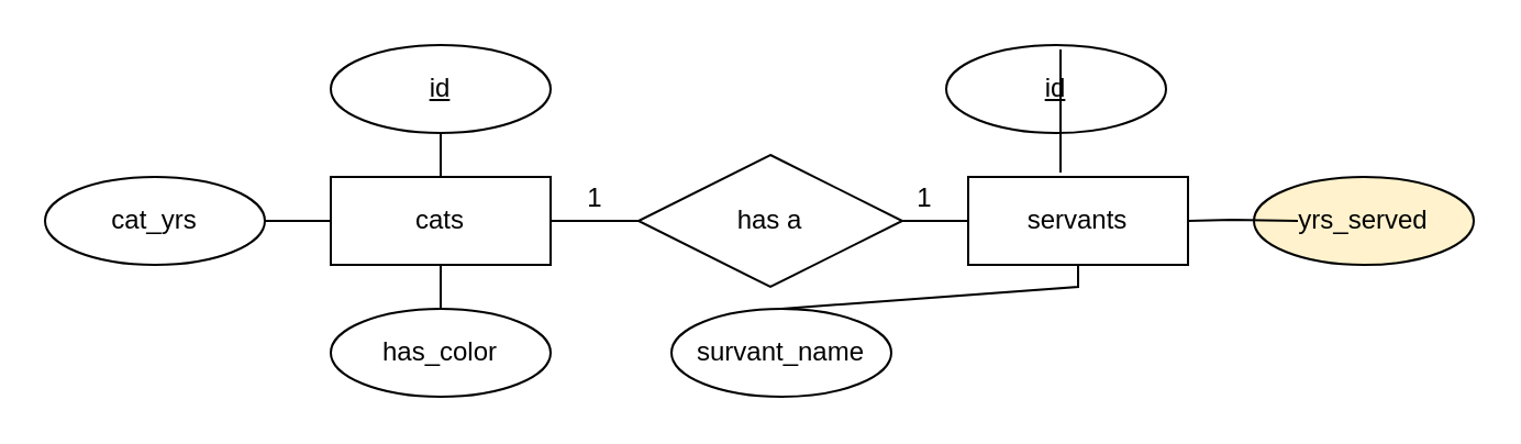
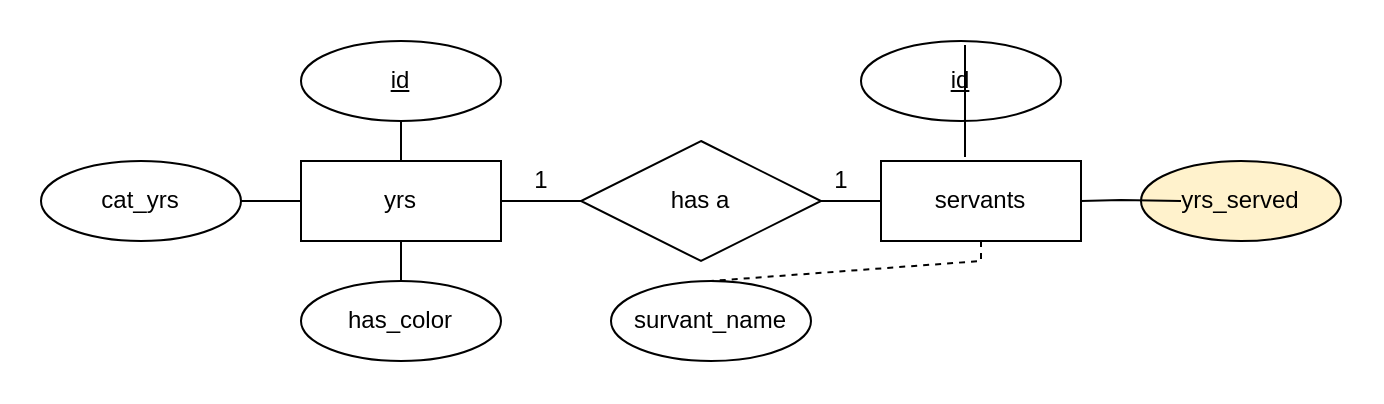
  <mxCell id="0" />
  <mxCell id="1" parent="0" />
  <mxCell id="2" value="&lt;u&gt;id&lt;/u&gt;" style="ellipse;whiteSpace=wrap;html=1;align=center;" vertex="1" parent="1"><mxGeometry x="150" y="20" width="100" height="40" as="geometry" /></mxCell>
- <mxCell id="3" value="cats" style="whiteSpace=wrap;html=1;align=center;" vertex="1" parent="1"><mxGeometry x="150" y="80" width="100" height="40" as="geometry" /></mxCell>
+ <mxCell id="3" value="yrs" style="whiteSpace=wrap;html=1;align=center;" vertex="1" parent="1"><mxGeometry x="150" y="80" width="100" height="40" as="geometry" /></mxCell>
  <mxCell id="4" value="" style="line;strokeWidth=1;rotatable=0;dashed=0;labelPosition=right;align=left;verticalAlign=middle;spacingTop=0;spacingLeft=6;points=[];portConstraint=eastwest;" vertex="1" parent="1"><mxGeometry x="80" y="95" width="70" height="10" as="geometry" /></mxCell>
  <mxCell id="5" value="" style="endArrow=none;html=1;rounded=0;entryX=0.5;entryY=0;entryDx=0;entryDy=0;startArrow=none;" edge="1" parent="1" source="20"><mxGeometry relative="1" as="geometry"><mxPoint x="200" y="120" as="sourcePoint" /><mxPoint x="200" y="170" as="targetPoint" /></mxGeometry></mxCell>
  <mxCell id="6" value="" style="endArrow=none;html=1;rounded=0;exitX=0.5;exitY=1;exitDx=0;exitDy=0;entryX=0.5;entryY=0;entryDx=0;entryDy=0;" edge="1" parent="1" source="2" target="3"><mxGeometry relative="1" as="geometry"><mxPoint x="130" y="50" as="sourcePoint" /><mxPoint x="290" y="50" as="targetPoint" /></mxGeometry></mxCell>
  <mxCell id="7" value="has a" style="shape=rhombus;perimeter=rhombusPerimeter;whiteSpace=wrap;html=1;align=center;" vertex="1" parent="1"><mxGeometry x="290" y="70" width="120" height="60" as="geometry" /></mxCell>
  <mxCell id="8" value="servants" style="whiteSpace=wrap;html=1;align=center;" vertex="1" parent="1"><mxGeometry x="440" y="80" width="100" height="40" as="geometry" /></mxCell>
  <mxCell id="9" value="yrs_served" style="ellipse;whiteSpace=wrap;html=1;align=center;fillColor=#fff2cc;" vertex="1" parent="1"><mxGeometry x="570" y="80" width="100" height="40" as="geometry" /></mxCell>
  <mxCell id="10" value="&lt;u&gt;id&lt;/u&gt;" style="ellipse;whiteSpace=wrap;html=1;align=center;" vertex="1" parent="1"><mxGeometry x="430" y="20" width="100" height="40" as="geometry" /></mxCell>
  <mxCell id="11" value="survant_name" style="ellipse;whiteSpace=wrap;html=1;align=center;" vertex="1" parent="1"><mxGeometry x="305" y="140" width="100" height="40" as="geometry" /></mxCell>
  <mxCell id="12" value="" style="endArrow=none;html=1;rounded=0;entryX=0.42;entryY=-0.05;entryDx=0;entryDy=0;entryPerimeter=0;" edge="1" parent="1" target="8"><mxGeometry relative="1" as="geometry"><mxPoint x="482" y="22" as="sourcePoint" /><mxPoint x="570" y="50" as="targetPoint" /></mxGeometry></mxCell>
- <mxCell id="13" value="" style="endArrow=none;html=1;rounded=0;entryX=0.5;entryY=0;entryDx=0;entryDy=0;exitX=0.5;exitY=1;exitDx=0;exitDy=0;" edge="1" parent="1" source="8" target="11"><mxGeometry relative="1" as="geometry"><mxPoint x="479" y="120" as="sourcePoint" /><mxPoint x="600" y="150" as="targetPoint" /><Array as="points"><mxPoint x="490" y="130" /></Array></mxGeometry></mxCell>
+ <mxCell id="13" value="" style="endArrow=none;html=1;rounded=0;entryX=0.5;entryY=0;entryDx=0;entryDy=0;exitX=0.5;exitY=1;exitDx=0;exitDy=0;dashed=1;" edge="1" parent="1" source="8" target="11"><mxGeometry relative="1" as="geometry"><mxPoint x="479" y="120" as="sourcePoint" /><mxPoint x="600" y="150" as="targetPoint" /><Array as="points"><mxPoint x="490" y="130" /></Array></mxGeometry></mxCell>
  <mxCell id="14" value="" style="endArrow=none;html=1;rounded=0;" edge="1" parent="1"><mxGeometry relative="1" as="geometry"><mxPoint x="540" y="100" as="sourcePoint" /><mxPoint x="590" y="100" as="targetPoint" /><Array as="points"><mxPoint x="560" y="99.5" /></Array></mxGeometry></mxCell>
  <mxCell id="15" value="" style="endArrow=none;html=1;rounded=0;" edge="1" parent="1"><mxGeometry relative="1" as="geometry"><mxPoint x="250" y="100" as="sourcePoint" /><mxPoint x="290" y="100" as="targetPoint" /></mxGeometry></mxCell>
  <mxCell id="16" value="" style="endArrow=none;html=1;rounded=0;" edge="1" parent="1"><mxGeometry relative="1" as="geometry"><mxPoint x="410" y="100" as="sourcePoint" /><mxPoint x="440" y="100" as="targetPoint" /></mxGeometry></mxCell>
  <mxCell id="17" value="cat_yrs" style="ellipse;whiteSpace=wrap;html=1;align=center;" vertex="1" parent="1"><mxGeometry x="20" y="80" width="100" height="40" as="geometry" /></mxCell>
  <mxCell id="18" value="1" style="text;html=1;align=center;verticalAlign=middle;resizable=0;points=[];autosize=1;strokeColor=none;" vertex="1" parent="1"><mxGeometry x="260" y="80" width="20" height="20" as="geometry" /></mxCell>
  <mxCell id="19" value="1" style="text;html=1;align=center;verticalAlign=middle;resizable=0;points=[];autosize=1;strokeColor=none;" vertex="1" parent="1"><mxGeometry x="410" y="80" width="20" height="20" as="geometry" /></mxCell>
  <mxCell id="20" value="has_color" style="ellipse;whiteSpace=wrap;html=1;align=center;" vertex="1" parent="1"><mxGeometry x="150" y="140" width="100" height="40" as="geometry" /></mxCell>
  <mxCell id="21" value="" style="endArrow=none;html=1;rounded=0;entryX=0.5;entryY=0;entryDx=0;entryDy=0;" edge="1" parent="1" target="20"><mxGeometry relative="1" as="geometry"><mxPoint x="200" y="120" as="sourcePoint" /><mxPoint x="200" y="170" as="targetPoint" /></mxGeometry></mxCell>
